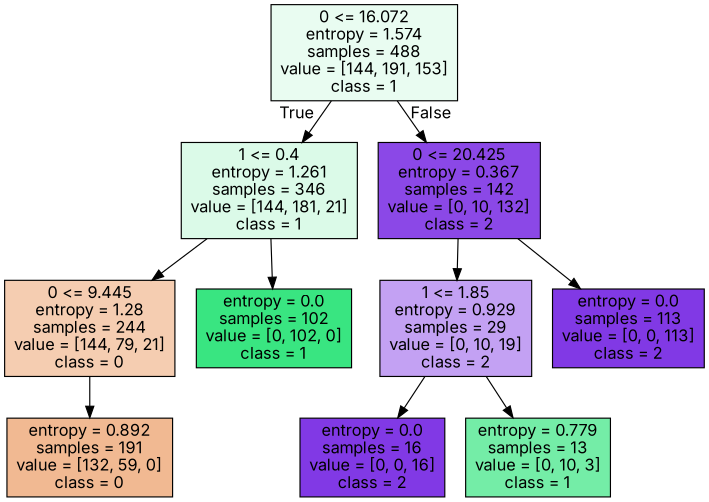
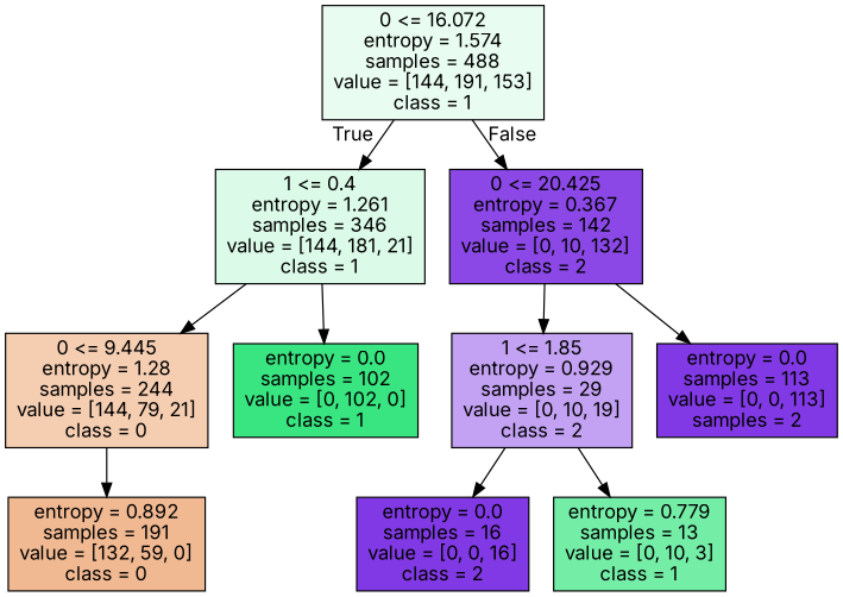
  digraph {
    fontname=Inter
    node [color=black fillcolor="#8139e5" fontname=Inter shape=box style=filled]
    edge [fontname=Inter]
    n1 [fillcolor="#e9fcf1" label="0 <= 16.072\nentropy = 1.574\nsamples = 488\nvalue = [144, 191, 153]\nclass = 1"]
    n2 [fillcolor="#dbfae8" label="1 <= 0.4\nentropy = 1.261\nsamples = 346\nvalue = [144, 181, 21]\nclass = 1"]
    n3 [fillcolor="#8b48e7" label="0 <= 20.425\nentropy = 0.367\nsamples = 142\nvalue = [0, 10, 132]\nclass = 2"]
    n4 [fillcolor="#f5cdb1" label="0 <= 9.445\nentropy = 1.28\nsamples = 244\nvalue = [144, 79, 21]\nclass = 0"]
    n5 [fillcolor="#39e581" label="entropy = 0.0\nsamples = 102\nvalue = [0, 102, 0]\nclass = 1"]
    n6 [fillcolor="#c3a1f3" label="1 <= 1.85\nentropy = 0.929\nsamples = 29\nvalue = [0, 10, 19]\nclass = 2"]
-   n7 [label="entropy = 0.0\nsamples = 113\nvalue = [0, 0, 113]\nclass = 2"]
+   n7 [label="entropy = 0.0\nsamples = 113\nvalue = [0, 0, 113]\nsamples = 2"]
    n8 [fillcolor="#f1b992" label="entropy = 0.892\nsamples = 191\nvalue = [132, 59, 0]\nclass = 0"]
    n9 [label="entropy = 0.0\nsamples = 16\nvalue = [0, 0, 16]\nclass = 2"]
    n10 [fillcolor="#74eda7" label="entropy = 0.779\nsamples = 13\nvalue = [0, 10, 3]\nclass = 1"]
    n1 -> n2 [headlabel=True labelangle=45 labeldistance=2.5]
    n1 -> n3 [headlabel=False labelangle=-45 labeldistance=2.5]
    n2 -> n4
    n2 -> n5
    n3 -> n6
    n3 -> n7
    n4 -> n8
    n6 -> n9
    n6 -> n10
  }
